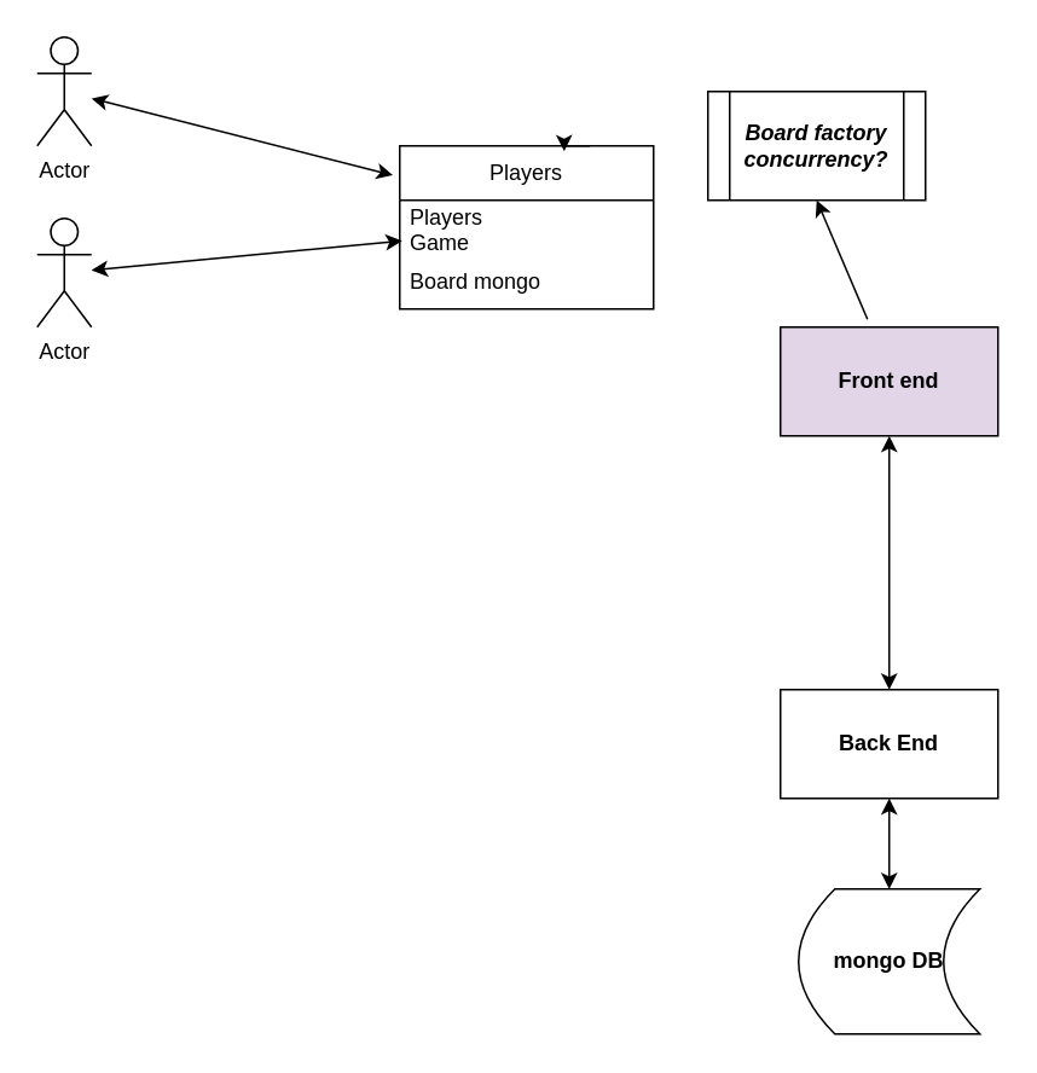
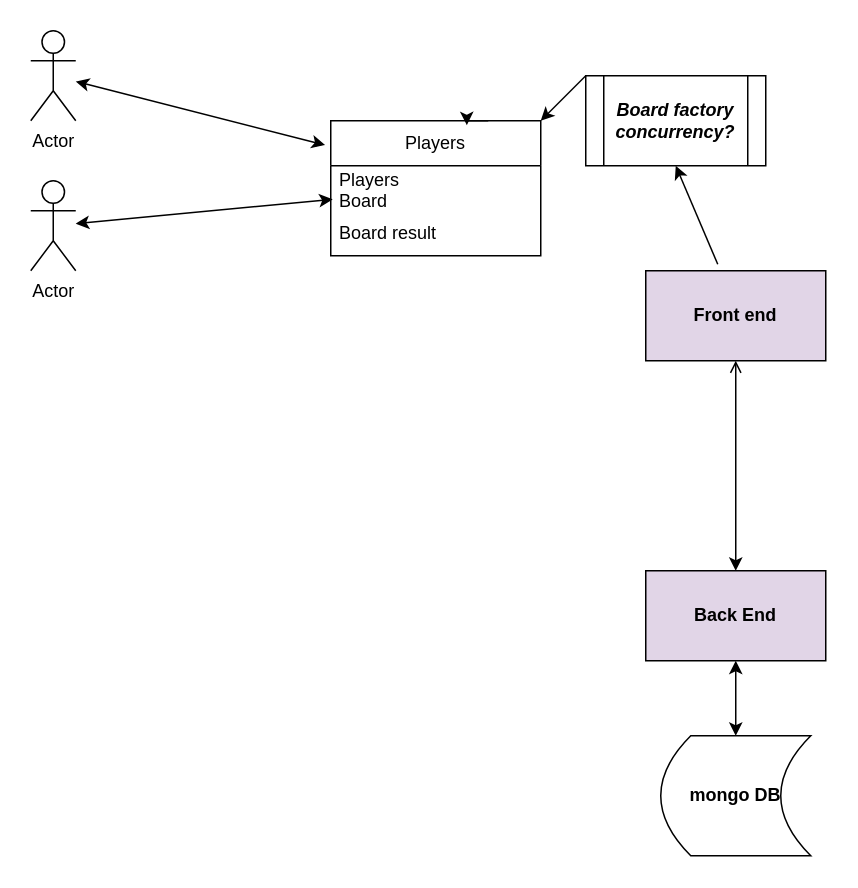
  <mxCell id="0" />
  <mxCell id="1" parent="0" />
  <mxCell id="2" value="Front end" style="rounded=0;whiteSpace=wrap;html=1;fontStyle=1;fillColor=#e1d5e7;" vertex="1" parent="1"><mxGeometry x="430" y="180" width="120" height="60" as="geometry" /></mxCell>
  <mxCell id="3" value="Board factory&lt;div&gt;concurrency?&lt;/div&gt;" style="shape=process;whiteSpace=wrap;html=1;backgroundOutline=1;fontStyle=3" vertex="1" parent="1"><mxGeometry x="390" y="50" width="120" height="60" as="geometry" /></mxCell>
  <mxCell id="4" value="Actor" style="shape=umlActor;verticalLabelPosition=bottom;verticalAlign=top;html=1;outlineConnect=0;" vertex="1" parent="1"><mxGeometry x="20" y="20" width="30" height="60" as="geometry" /></mxCell>
- <mxCell id="5" value="Back End" style="rounded=0;whiteSpace=wrap;html=1;fontStyle=1" vertex="1" parent="1"><mxGeometry x="430" y="380" width="120" height="60" as="geometry" /></mxCell>
+ <mxCell id="5" value="Back End" style="rounded=0;whiteSpace=wrap;html=1;fontStyle=1;fillColor=#e1d5e7;" vertex="1" parent="1"><mxGeometry x="430" y="380" width="120" height="60" as="geometry" /></mxCell>
  <mxCell id="6" value="" style="endArrow=classic;startArrow=classic;html=1;rounded=0;entryX=-0.027;entryY=0.18;entryDx=0;entryDy=0;entryPerimeter=0;" edge="1" parent="1" source="4" target="10"><mxGeometry width="50" height="50" relative="1" as="geometry"><mxPoint x="110" y="225" as="sourcePoint" /><mxPoint x="360" y="210" as="targetPoint" /></mxGeometry></mxCell>
  <mxCell id="7" value="" style="endArrow=classic;startArrow=classic;html=1;rounded=0;entryX=0.5;entryY=1;entryDx=0;entryDy=0;" edge="1" parent="1" target="5"><mxGeometry width="50" height="50" relative="1" as="geometry"><mxPoint x="490" y="490" as="sourcePoint" /><mxPoint x="360" y="350" as="targetPoint" /></mxGeometry></mxCell>
  <mxCell id="8" value="mongo DB" style="shape=dataStorage;whiteSpace=wrap;html=1;fixedSize=1;fontStyle=1" vertex="1" parent="1"><mxGeometry x="440" y="490" width="100" height="80" as="geometry" /></mxCell>
- <mxCell id="9" value="" style="endArrow=classic;startArrow=classic;html=1;rounded=0;entryX=0.5;entryY=1;entryDx=0;entryDy=0;exitX=0.5;exitY=0;exitDx=0;exitDy=0;" edge="1" parent="1" source="5" target="2"><mxGeometry width="50" height="50" relative="1" as="geometry"><mxPoint x="310" y="400" as="sourcePoint" /><mxPoint x="360" y="350" as="targetPoint" /></mxGeometry></mxCell>
+ <mxCell id="9" value="" style="endArrow=open;startArrow=classic;html=1;rounded=0;entryX=0.5;entryY=1;entryDx=0;entryDy=0;exitX=0.5;exitY=0;exitDx=0;exitDy=0;" edge="1" parent="1" source="5" target="2"><mxGeometry width="50" height="50" relative="1" as="geometry"><mxPoint x="310" y="400" as="sourcePoint" /><mxPoint x="360" y="350" as="targetPoint" /></mxGeometry></mxCell>
  <mxCell id="10" value="Players" style="swimlane;fontStyle=0;childLayout=stackLayout;horizontal=1;startSize=30;horizontalStack=0;resizeParent=1;resizeParentMax=0;resizeLast=0;collapsible=1;marginBottom=0;whiteSpace=wrap;html=1;" vertex="1" parent="1"><mxGeometry x="220" y="80" width="140" height="90" as="geometry" /></mxCell>
- <mxCell id="11" value="Players&lt;div&gt;Game&amp;nbsp;&lt;/div&gt;" style="text;strokeColor=none;fillColor=none;align=left;verticalAlign=middle;spacingLeft=4;spacingRight=4;overflow=hidden;points=[[0,0.5],[1,0.5]];portConstraint=eastwest;rotatable=0;whiteSpace=wrap;html=1;" vertex="1" parent="10"><mxGeometry y="30" width="140" height="30" as="geometry" /></mxCell>
- <mxCell id="12" value="Board mongo" style="text;strokeColor=none;fillColor=none;align=left;verticalAlign=middle;spacingLeft=4;spacingRight=4;overflow=hidden;points=[[0,0.5],[1,0.5]];portConstraint=eastwest;rotatable=0;whiteSpace=wrap;html=1;" vertex="1" parent="10"><mxGeometry y="60" width="140" height="30" as="geometry" /></mxCell>
+ <mxCell id="11" value="Players&lt;div&gt;Board&amp;nbsp;&lt;/div&gt;" style="text;strokeColor=none;fillColor=none;align=left;verticalAlign=middle;spacingLeft=4;spacingRight=4;overflow=hidden;points=[[0,0.5],[1,0.5]];portConstraint=eastwest;rotatable=0;whiteSpace=wrap;html=1;" vertex="1" parent="10"><mxGeometry y="30" width="140" height="30" as="geometry" /></mxCell>
+ <mxCell id="12" value="Board result" style="text;strokeColor=none;fillColor=none;align=left;verticalAlign=middle;spacingLeft=4;spacingRight=4;overflow=hidden;points=[[0,0.5],[1,0.5]];portConstraint=eastwest;rotatable=0;whiteSpace=wrap;html=1;" vertex="1" parent="10"><mxGeometry y="60" width="140" height="30" as="geometry" /></mxCell>
  <mxCell id="13" style="edgeStyle=orthogonalEdgeStyle;rounded=0;orthogonalLoop=1;jettySize=auto;html=1;exitX=0.75;exitY=0;exitDx=0;exitDy=0;entryX=0.648;entryY=0.033;entryDx=0;entryDy=0;entryPerimeter=0;" edge="1" parent="1" source="10" target="10"><mxGeometry relative="1" as="geometry" /></mxCell>
+ <mxCell id="14" value="" style="endArrow=classic;html=1;rounded=0;exitX=0;exitY=0;exitDx=0;exitDy=0;entryX=1;entryY=0;entryDx=0;entryDy=0;" edge="1" parent="1" source="3" target="10"><mxGeometry width="50" height="50" relative="1" as="geometry"><mxPoint x="310" y="380" as="sourcePoint" /><mxPoint x="360" y="330" as="targetPoint" /></mxGeometry></mxCell>
  <mxCell id="15" value="" style="endArrow=classic;html=1;rounded=0;exitX=0.4;exitY=-0.072;exitDx=0;exitDy=0;exitPerimeter=0;entryX=0.5;entryY=1;entryDx=0;entryDy=0;" edge="1" parent="1" source="2" target="3"><mxGeometry width="50" height="50" relative="1" as="geometry"><mxPoint x="310" y="380" as="sourcePoint" /><mxPoint x="360" y="330" as="targetPoint" /></mxGeometry></mxCell>
  <mxCell id="16" value="Actor" style="shape=umlActor;verticalLabelPosition=bottom;verticalAlign=top;html=1;outlineConnect=0;" vertex="1" parent="1"><mxGeometry x="20" y="120" width="30" height="60" as="geometry" /></mxCell>
  <mxCell id="17" value="" style="endArrow=classic;startArrow=classic;html=1;rounded=0;entryX=0.009;entryY=0.747;entryDx=0;entryDy=0;entryPerimeter=0;" edge="1" parent="1" source="16" target="11"><mxGeometry width="50" height="50" relative="1" as="geometry"><mxPoint x="290" y="210" as="sourcePoint" /><mxPoint x="340" y="160" as="targetPoint" /></mxGeometry></mxCell>
